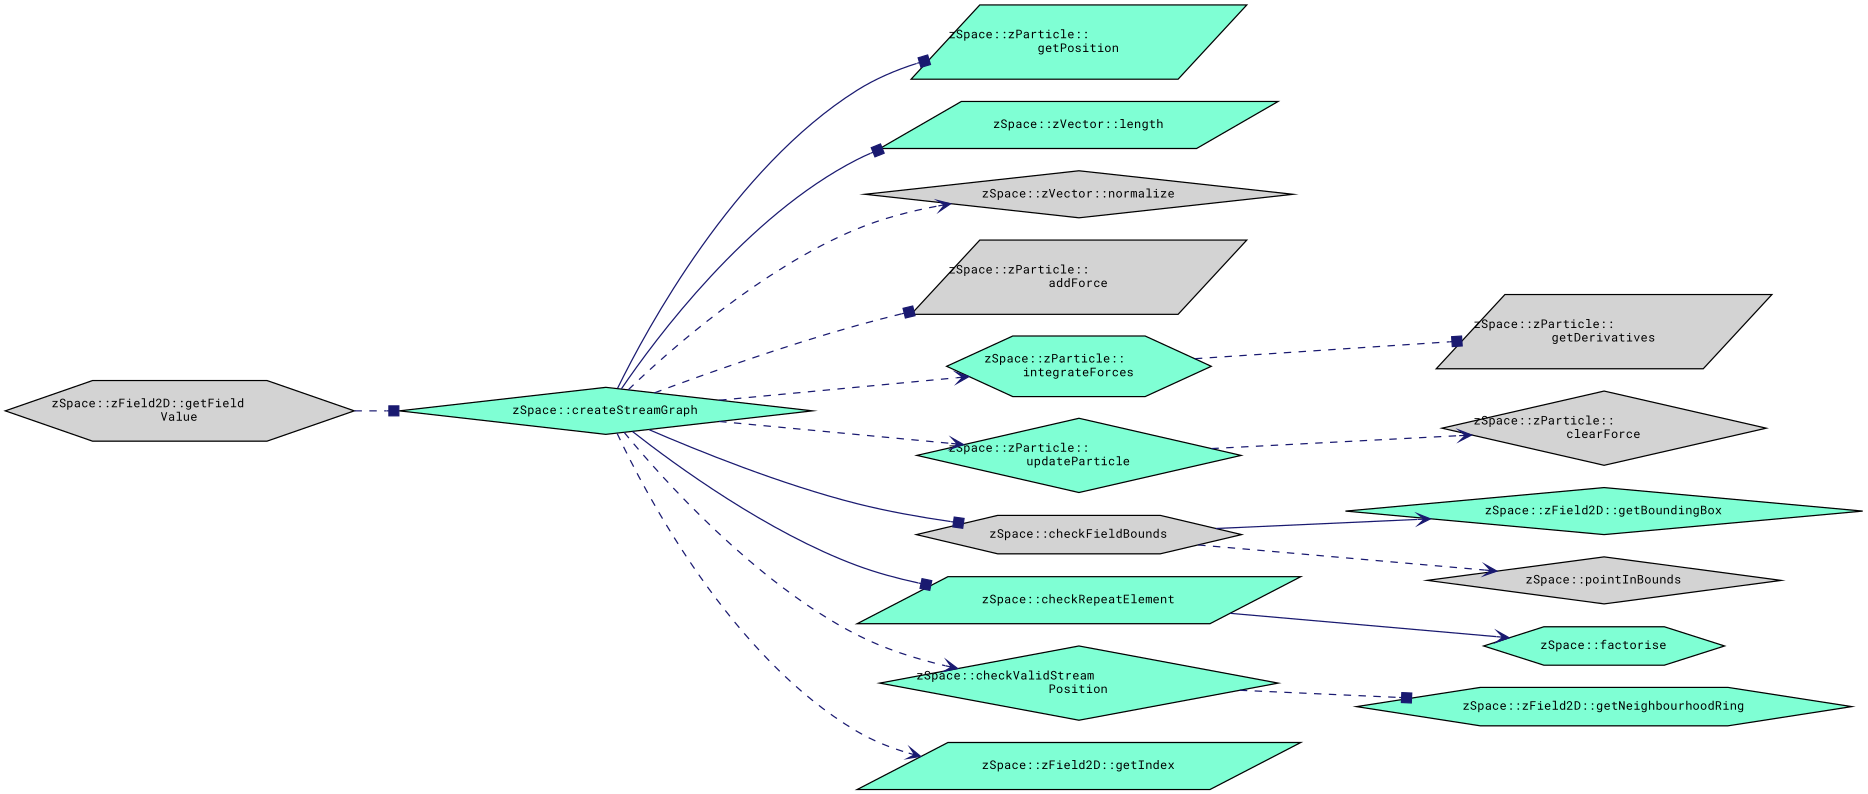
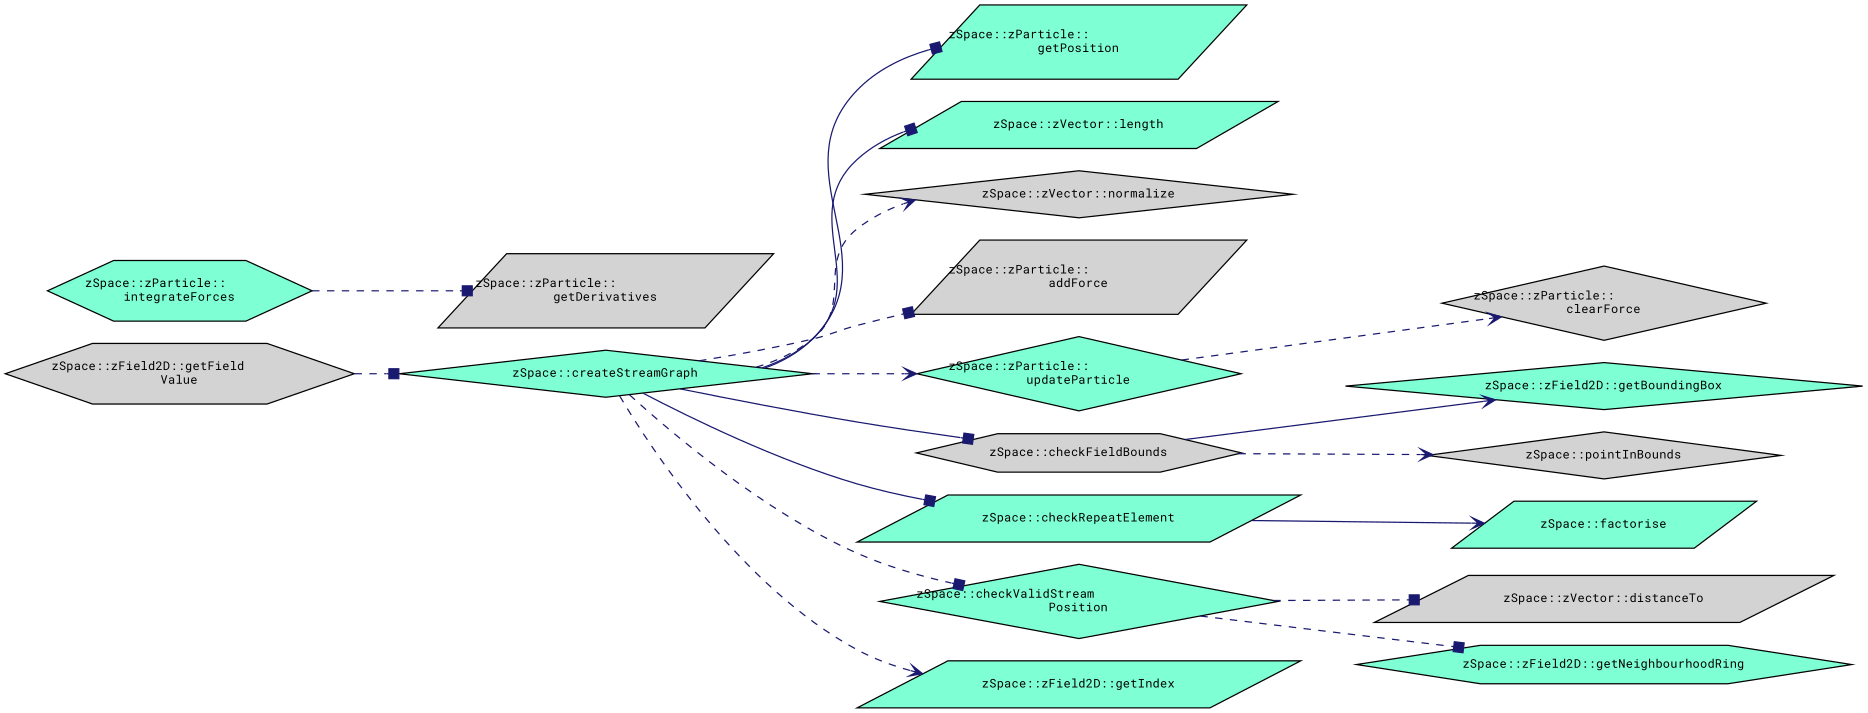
  digraph {
    fontname="Roboto Mono"
    rankdir=LR
    node [color=black fillcolor=aquamarine fontname="Roboto Mono" fontsize=10 shape=diamond style=filled]
    edge [arrowhead=box color=midnightblue fontname="Roboto Mono" fontsize=10 labelfontname=Helvetica labelfontsize=10 style=dashed]
    n1 [fontcolor=black height=0.2 label="zSpace::createStreamGraph" width=0.4]
    n2 [height=0.2 label="zSpace::zParticle::\lgetPosition" shape=parallelogram width=0.4]
    n3 [height=0.2 label="zSpace::zVector::length" shape=parallelogram width=0.4]
    n4 [fillcolor=lightgrey height=0.2 label="zSpace::zVector::normalize" width=0.4]
    n5 [fillcolor=lightgrey height=0.2 label="zSpace::zParticle::\laddForce" shape=parallelogram width=0.4]
    n6 [height=0.2 label="zSpace::zParticle::\lintegrateForces" shape=hexagon width=0.4]
    n7 [height=0.2 label="zSpace::zParticle::\lupdateParticle" width=0.4]
    n8 [fillcolor=lightgrey height=0.2 label="zSpace::checkFieldBounds" shape=hexagon width=0.4]
    n9 [height=0.2 label="zSpace::checkRepeatElement" shape=parallelogram width=0.4]
    n10 [height=0.2 label="zSpace::checkValidStream\lPosition" width=0.4]
    n11 [height=0.2 label="zSpace::zField2D::getIndex" shape=parallelogram width=0.4]
    n12 [fillcolor=lightgrey height=0.2 label="zSpace::zField2D::getField\lValue" shape=hexagon width=0.4]
    n13 [fillcolor=lightgrey height=0.2 label="zSpace::zParticle::\lgetDerivatives" shape=parallelogram width=0.4]
    n14 [fillcolor=lightgrey height=0.2 label="zSpace::zParticle::\lclearForce" width=0.4]
    n15 [height=0.2 label="zSpace::zField2D::getBoundingBox" width=0.4]
    n16 [fillcolor=lightgrey height=0.2 label="zSpace::pointInBounds" width=0.4]
-   n17 [height=0.2 label="zSpace::factorise" shape=hexagon width=0.4]
+   n17 [height=0.2 label="zSpace::factorise" shape=parallelogram width=0.4]
+   n18 [fillcolor=lightgrey height=0.2 label="zSpace::zVector::distanceTo" shape=parallelogram width=0.4]
    n19 [height=0.2 label="zSpace::zField2D::getNeighbourhoodRing" shape=hexagon width=0.4]
    n1 -> n2 [style=solid]
    n1 -> n3 [style=solid]
    n1 -> n4 [arrowhead=vee]
    n1 -> n5
-   n1 -> n6 [arrowhead=vee]
    n1 -> n7 [arrowhead=vee]
    n1 -> n8 [style=solid]
    n1 -> n9 [style=solid]
-   n1 -> n10 [arrowhead=vee]
+   n1 -> n10
    n1 -> n11 [arrowhead=vee]
    n6 -> n13
    n7 -> n14 [arrowhead=vee]
    n8 -> n15 [arrowhead=vee style=solid]
    n8 -> n16 [arrowhead=vee]
    n9 -> n17 [arrowhead=vee style=solid]
+   n10 -> n18
    n10 -> n19
    n12 -> n1
  }
